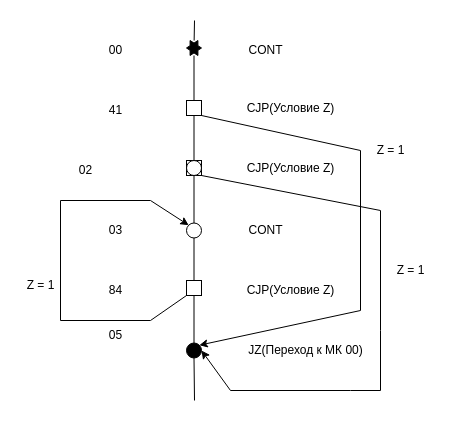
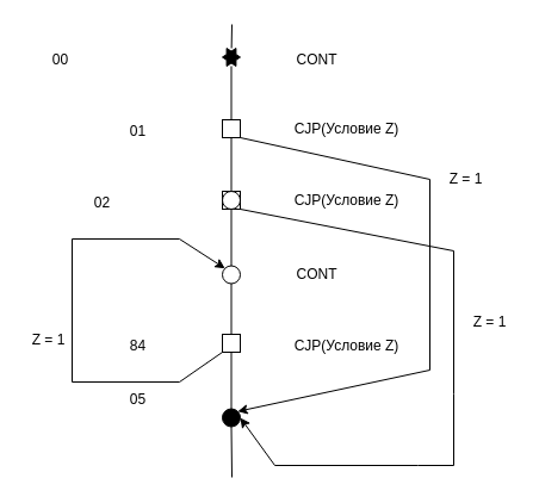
  <mxCell id="0" />
  <mxCell id="1" parent="0" />
  <mxCell id="2" value="" style="endArrow=none;html=1;rounded=0;startArrow=none;" edge="1" parent="1" source="3"><mxGeometry width="50" height="50" relative="1" as="geometry"><mxPoint x="194" y="280" as="sourcePoint" /><mxPoint x="194" y="20" as="targetPoint" /></mxGeometry></mxCell>
  <mxCell id="3" value="" style="verticalLabelPosition=bottom;verticalAlign=top;html=1;shape=mxgraph.basic.6_point_star;fillColor=#000000;" vertex="1" parent="1"><mxGeometry x="186" y="40" width="15" height="15" as="geometry" /></mxCell>
  <mxCell id="4" value="" style="endArrow=none;html=1;rounded=0;startArrow=none;" edge="1" parent="1" source="6" target="3"><mxGeometry width="50" height="50" relative="1" as="geometry"><mxPoint x="194" y="480" as="sourcePoint" /><mxPoint x="194" y="20" as="targetPoint" /></mxGeometry></mxCell>
  <mxCell id="5" style="edgeStyle=none;rounded=0;orthogonalLoop=1;jettySize=auto;html=1;exitX=1;exitY=1;exitDx=0;exitDy=0;entryX=1;entryY=0;entryDx=0;entryDy=0;" edge="1" parent="1" source="6" target="23"><mxGeometry relative="1" as="geometry"><Array as="points"><mxPoint x="360" y="150" /><mxPoint x="360" y="310" /></Array></mxGeometry></mxCell>
  <mxCell id="6" value="" style="rounded=0;whiteSpace=wrap;html=1;fillColor=#FFFFFF;" vertex="1" parent="1"><mxGeometry x="186" y="100" width="15" height="15" as="geometry" /></mxCell>
  <mxCell id="7" value="" style="endArrow=none;html=1;rounded=0;startArrow=none;" edge="1" parent="1" source="28" target="6"><mxGeometry width="50" height="50" relative="1" as="geometry"><mxPoint x="194" y="480" as="sourcePoint" /><mxPoint x="193.509" y="55" as="targetPoint" /></mxGeometry></mxCell>
- <mxCell id="8" value="00" style="text;html=1;align=center;verticalAlign=middle;resizable=0;points=[];autosize=1;strokeColor=none;fillColor=none;" vertex="1" parent="1"><mxGeometry x="100" y="40" width="30" height="20" as="geometry" /></mxCell>
- <mxCell id="9" value="41" style="text;html=1;align=center;verticalAlign=middle;resizable=0;points=[];autosize=1;strokeColor=none;fillColor=none;" vertex="1" parent="1"><mxGeometry x="100" y="100" width="30" height="20" as="geometry" /></mxCell>
+ <mxCell id="8" value="00" style="text;html=1;align=center;verticalAlign=middle;resizable=0;points=[];autosize=1;strokeColor=none;fillColor=none;" vertex="1" parent="1"><mxGeometry x="35" y="40" width="30" height="20" as="geometry" /></mxCell>
+ <mxCell id="9" value="01" style="text;html=1;align=center;verticalAlign=middle;resizable=0;points=[];autosize=1;strokeColor=none;fillColor=none;" vertex="1" parent="1"><mxGeometry x="100" y="100" width="30" height="20" as="geometry" /></mxCell>
  <mxCell id="10" value="CONT" style="text;html=1;align=center;verticalAlign=middle;resizable=0;points=[];autosize=1;strokeColor=none;fillColor=none;" vertex="1" parent="1"><mxGeometry x="240" y="40" width="50" height="20" as="geometry" /></mxCell>
  <mxCell id="11" value="CJP(Условие Z)" style="text;html=1;align=center;verticalAlign=middle;resizable=0;points=[];autosize=1;strokeColor=none;fillColor=none;" vertex="1" parent="1"><mxGeometry x="240" y="97.5" width="100" height="20" as="geometry" /></mxCell>
  <mxCell id="12" style="edgeStyle=none;rounded=0;orthogonalLoop=1;jettySize=auto;html=1;exitX=1;exitY=1;exitDx=0;exitDy=0;entryX=1;entryY=0.5;entryDx=0;entryDy=0;" edge="1" parent="1" source="13" target="23"><mxGeometry relative="1" as="geometry"><Array as="points"><mxPoint x="380" y="210" /><mxPoint x="380" y="330" /><mxPoint x="380" y="390" /><mxPoint x="350" y="390" /><mxPoint x="230" y="390" /></Array></mxGeometry></mxCell>
  <mxCell id="13" value="" style="rounded=0;whiteSpace=wrap;html=1;fillColor=#FFFFFF;" vertex="1" parent="1"><mxGeometry x="186" y="160" width="15" height="15" as="geometry" /></mxCell>
  <mxCell id="14" value="02" style="text;html=1;align=center;verticalAlign=middle;resizable=0;points=[];autosize=1;strokeColor=none;fillColor=none;" vertex="1" parent="1"><mxGeometry x="70" y="160" width="30" height="20" as="geometry" /></mxCell>
  <mxCell id="15" value="CJP(Условие Z)" style="text;html=1;align=center;verticalAlign=middle;resizable=0;points=[];autosize=1;strokeColor=none;fillColor=none;" vertex="1" parent="1"><mxGeometry x="240" y="157.5" width="100" height="20" as="geometry" /></mxCell>
- <mxCell id="16" value="03" style="text;html=1;align=center;verticalAlign=middle;resizable=0;points=[];autosize=1;strokeColor=none;fillColor=none;" vertex="1" parent="1"><mxGeometry x="100" y="220" width="30" height="20" as="geometry" /></mxCell>
  <mxCell id="17" value="CONT" style="text;html=1;align=center;verticalAlign=middle;resizable=0;points=[];autosize=1;strokeColor=none;fillColor=none;" vertex="1" parent="1"><mxGeometry x="240" y="220" width="50" height="20" as="geometry" /></mxCell>
  <mxCell id="18" style="rounded=0;orthogonalLoop=1;jettySize=auto;html=1;exitX=0;exitY=1;exitDx=0;exitDy=0;entryX=0;entryY=0;entryDx=0;entryDy=0;" edge="1" parent="1" source="19" target="28"><mxGeometry relative="1" as="geometry"><mxPoint x="170" y="200" as="targetPoint" /><Array as="points"><mxPoint x="150" y="320" /><mxPoint x="60" y="320" /><mxPoint x="60" y="200" /><mxPoint x="150" y="200" /></Array></mxGeometry></mxCell>
  <mxCell id="19" value="" style="rounded=0;whiteSpace=wrap;html=1;fillColor=#FFFFFF;" vertex="1" parent="1"><mxGeometry x="186" y="280" width="15" height="15" as="geometry" /></mxCell>
  <mxCell id="20" value="" style="endArrow=none;html=1;rounded=0;startArrow=none;" edge="1" parent="1" source="23" target="19"><mxGeometry width="50" height="50" relative="1" as="geometry"><mxPoint x="194" y="480" as="sourcePoint" /><mxPoint x="193.51" y="115" as="targetPoint" /></mxGeometry></mxCell>
  <mxCell id="21" value="84" style="text;html=1;align=center;verticalAlign=middle;resizable=0;points=[];autosize=1;strokeColor=none;fillColor=none;" vertex="1" parent="1"><mxGeometry x="100" y="280" width="30" height="20" as="geometry" /></mxCell>
  <mxCell id="22" value="Z = 1" style="text;html=1;align=center;verticalAlign=middle;resizable=0;points=[];autosize=1;strokeColor=none;fillColor=none;" vertex="1" parent="1"><mxGeometry x="20" y="275" width="40" height="20" as="geometry" /></mxCell>
  <mxCell id="23" value="" style="ellipse;whiteSpace=wrap;html=1;aspect=fixed;fillColor=#000000;" vertex="1" parent="1"><mxGeometry x="186" y="342.5" width="15" height="15" as="geometry" /></mxCell>
  <mxCell id="24" value="" style="endArrow=none;html=1;rounded=0;" edge="1" parent="1" target="23"><mxGeometry width="50" height="50" relative="1" as="geometry"><mxPoint x="194" y="400" as="sourcePoint" /><mxPoint x="193.519" y="295" as="targetPoint" /></mxGeometry></mxCell>
  <mxCell id="25" value="05" style="text;html=1;align=center;verticalAlign=middle;resizable=0;points=[];autosize=1;strokeColor=none;fillColor=none;" vertex="1" parent="1"><mxGeometry x="100" y="325" width="30" height="20" as="geometry" /></mxCell>
  <mxCell id="26" value="CJP(Условие Z)" style="text;html=1;align=center;verticalAlign=middle;resizable=0;points=[];autosize=1;strokeColor=none;fillColor=none;" vertex="1" parent="1"><mxGeometry x="240" y="280" width="100" height="20" as="geometry" /></mxCell>
  <mxCell id="27" value="" style="ellipse;whiteSpace=wrap;html=1;aspect=fixed;fillColor=#FFFFFF;" vertex="1" parent="1"><mxGeometry x="186" y="160" width="15" height="15" as="geometry" /></mxCell>
  <mxCell id="28" value="" style="ellipse;whiteSpace=wrap;html=1;aspect=fixed;fillColor=#FFFFFF;" vertex="1" parent="1"><mxGeometry x="186" y="222.5" width="15" height="15" as="geometry" /></mxCell>
  <mxCell id="29" value="" style="endArrow=none;html=1;rounded=0;startArrow=none;" edge="1" parent="1" source="19" target="28"><mxGeometry width="50" height="50" relative="1" as="geometry"><mxPoint x="193.5" y="280" as="sourcePoint" /><mxPoint x="193.5" y="115" as="targetPoint" /></mxGeometry></mxCell>
  <mxCell id="30" value="Z = 1" style="text;html=1;align=center;verticalAlign=middle;resizable=0;points=[];autosize=1;strokeColor=none;fillColor=none;" vertex="1" parent="1"><mxGeometry x="370" y="140" width="40" height="20" as="geometry" /></mxCell>
  <mxCell id="31" value="Z = 1" style="text;html=1;align=center;verticalAlign=middle;resizable=0;points=[];autosize=1;strokeColor=none;fillColor=none;" vertex="1" parent="1"><mxGeometry x="390" y="260" width="40" height="20" as="geometry" /></mxCell>
- <mxCell id="32" value="JZ(Переход к МК 00)" style="text;html=1;align=center;verticalAlign=middle;resizable=0;points=[];autosize=1;strokeColor=none;fillColor=none;" vertex="1" parent="1"><mxGeometry x="240" y="340" width="130" height="20" as="geometry" /></mxCell>
